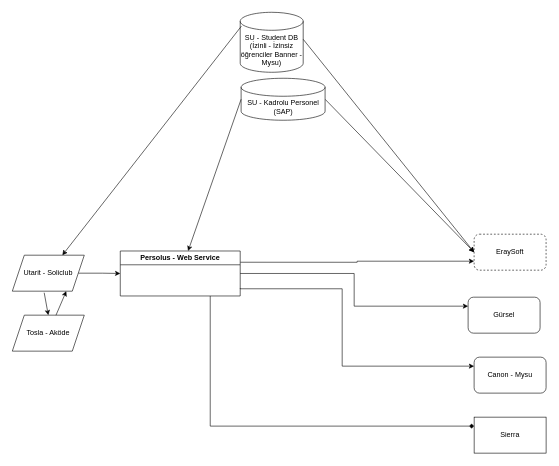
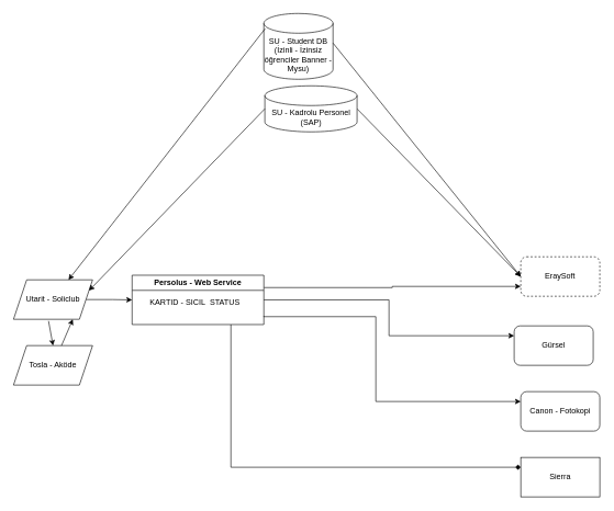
  <mxCell id="0" />
  <mxCell id="1" parent="0" />
  <mxCell id="2" value="SU - Student DB&lt;br&gt;(İzinli - İzinsiz öğrenciler Banner - Mysu)" style="shape=cylinder3;whiteSpace=wrap;html=1;boundedLbl=1;backgroundOutline=1;size=15;" vertex="1" parent="1"><mxGeometry x="400" y="20" width="105" height="100" as="geometry" /></mxCell>
  <mxCell id="3" style="rounded=0;orthogonalLoop=1;jettySize=auto;html=1;exitX=1;exitY=0.5;exitDx=0;exitDy=0;exitPerimeter=0;entryX=0;entryY=0.5;entryDx=0;entryDy=0;" edge="1" parent="1" source="4" target="5"><mxGeometry relative="1" as="geometry" /></mxCell>
  <mxCell id="4" value="SU - Kadrolu Personel (SAP)" style="shape=cylinder3;whiteSpace=wrap;html=1;boundedLbl=1;backgroundOutline=1;size=15;" vertex="1" parent="1"><mxGeometry x="401.5" y="130" width="140" height="70" as="geometry" /></mxCell>
  <mxCell id="5" value="EraySoft" style="rounded=1;whiteSpace=wrap;html=1;dashed=1;" vertex="1" parent="1"><mxGeometry x="790" y="390" width="120" height="60" as="geometry" /></mxCell>
  <mxCell id="6" value="Gürsel" style="rounded=1;whiteSpace=wrap;html=1;" vertex="1" parent="1"><mxGeometry x="780" y="495" width="120" height="60" as="geometry" /></mxCell>
- <mxCell id="7" value="Canon - Mysu" style="rounded=1;whiteSpace=wrap;html=1;" vertex="1" parent="1"><mxGeometry x="790" y="595" width="120" height="60" as="geometry" /></mxCell>
+ <mxCell id="7" value="Canon - Fotokopi" style="rounded=1;whiteSpace=wrap;html=1;" vertex="1" parent="1"><mxGeometry x="790" y="595" width="120" height="60" as="geometry" /></mxCell>
  <mxCell id="8" value="Sierra" style="whiteSpace=wrap;html=1;rounded=0;" vertex="1" parent="1"><mxGeometry x="790" y="695" width="120" height="60" as="geometry" /></mxCell>
  <mxCell id="9" style="edgeStyle=orthogonalEdgeStyle;rounded=0;orthogonalLoop=1;jettySize=auto;html=1;exitX=1;exitY=0.5;exitDx=0;exitDy=0;entryX=0;entryY=0.5;entryDx=0;entryDy=0;" edge="1" parent="1" source="10" target="21"><mxGeometry relative="1" as="geometry" /></mxCell>
  <mxCell id="10" value="Utarit - Soliclub" style="shape=parallelogram;perimeter=parallelogramPerimeter;whiteSpace=wrap;html=1;fixedSize=1;" vertex="1" parent="1"><mxGeometry x="20" y="425" width="120" height="60" as="geometry" /></mxCell>
  <mxCell id="11" value="Tosla - Aköde" style="shape=parallelogram;perimeter=parallelogramPerimeter;whiteSpace=wrap;html=1;fixedSize=1;" vertex="1" parent="1"><mxGeometry x="20" y="525" width="120" height="60" as="geometry" /></mxCell>
  <mxCell id="12" value="" style="endArrow=classic;html=1;rounded=0;exitX=0.019;exitY=0.231;exitDx=0;exitDy=0;exitPerimeter=0;" edge="1" parent="1" source="2" target="10"><mxGeometry width="50" height="50" relative="1" as="geometry"><mxPoint x="480" y="430" as="sourcePoint" /><mxPoint x="530" y="380" as="targetPoint" /></mxGeometry></mxCell>
  <mxCell id="13" value="" style="endArrow=classic;html=1;rounded=0;entryX=0.5;entryY=0;entryDx=0;entryDy=0;exitX=0.443;exitY=1.043;exitDx=0;exitDy=0;exitPerimeter=0;" edge="1" parent="1" source="10" target="11"><mxGeometry width="50" height="50" relative="1" as="geometry"><mxPoint x="440" y="715" as="sourcePoint" /><mxPoint x="490" y="665" as="targetPoint" /></mxGeometry></mxCell>
  <mxCell id="14" value="" style="endArrow=classic;html=1;rounded=0;entryX=0.75;entryY=1;entryDx=0;entryDy=0;" edge="1" parent="1" source="11" target="10"><mxGeometry width="50" height="50" relative="1" as="geometry"><mxPoint x="440" y="715" as="sourcePoint" /><mxPoint x="490" y="665" as="targetPoint" /></mxGeometry></mxCell>
  <mxCell id="15" value="" style="endArrow=classic;html=1;rounded=0;entryX=0;entryY=0.5;entryDx=0;entryDy=0;exitX=1;exitY=0;exitDx=0;exitDy=45;exitPerimeter=0;" edge="1" parent="1" source="2" target="5"><mxGeometry width="50" height="50" relative="1" as="geometry"><mxPoint x="480" y="430" as="sourcePoint" /><mxPoint x="530" y="380" as="targetPoint" /></mxGeometry></mxCell>
- <mxCell id="16" value="" style="endArrow=classic;html=1;rounded=0;exitX=0;exitY=0.5;exitDx=0;exitDy=0;exitPerimeter=0;" edge="1" parent="1" source="4" target="21"><mxGeometry width="50" height="50" relative="1" as="geometry"><mxPoint x="480" y="430" as="sourcePoint" /><mxPoint x="530" y="380" as="targetPoint" /></mxGeometry></mxCell>
+ <mxCell id="16" value="" style="endArrow=classic;html=1;rounded=0;entryX=1;entryY=0.25;entryDx=0;entryDy=0;exitX=0;exitY=0.5;exitDx=0;exitDy=0;exitPerimeter=0;" edge="1" parent="1" source="4" target="10"><mxGeometry width="50" height="50" relative="1" as="geometry"><mxPoint x="480" y="430" as="sourcePoint" /><mxPoint x="530" y="380" as="targetPoint" /></mxGeometry></mxCell>
  <mxCell id="17" style="edgeStyle=orthogonalEdgeStyle;rounded=0;orthogonalLoop=1;jettySize=auto;html=1;exitX=1;exitY=0.25;exitDx=0;exitDy=0;entryX=0;entryY=0.75;entryDx=0;entryDy=0;" edge="1" parent="1" source="21" target="5"><mxGeometry relative="1" as="geometry" /></mxCell>
  <mxCell id="18" style="edgeStyle=orthogonalEdgeStyle;rounded=0;orthogonalLoop=1;jettySize=auto;html=1;exitX=1;exitY=0.5;exitDx=0;exitDy=0;entryX=0;entryY=0.25;entryDx=0;entryDy=0;" edge="1" parent="1" source="21" target="6"><mxGeometry relative="1" as="geometry" /></mxCell>
  <mxCell id="19" style="edgeStyle=orthogonalEdgeStyle;rounded=0;orthogonalLoop=1;jettySize=auto;html=1;entryX=0;entryY=0.25;entryDx=0;entryDy=0;" edge="1" parent="1" target="7"><mxGeometry relative="1" as="geometry"><mxPoint x="400" y="480" as="sourcePoint" /><Array as="points"><mxPoint x="400" y="481" /><mxPoint x="570" y="481" /><mxPoint x="570" y="610" /></Array></mxGeometry></mxCell>
  <mxCell id="20" style="edgeStyle=orthogonalEdgeStyle;rounded=0;orthogonalLoop=1;jettySize=auto;html=1;exitX=0.75;exitY=1;exitDx=0;exitDy=0;entryX=0;entryY=0.25;entryDx=0;entryDy=0;endArrow=diamond;" edge="1" parent="1" source="21" target="8"><mxGeometry relative="1" as="geometry" /></mxCell>
  <mxCell id="21" value="Persolus - Web Service" style="swimlane;whiteSpace=wrap;html=1;" vertex="1" parent="1"><mxGeometry x="200" y="418" width="200" height="75" as="geometry" /></mxCell>
+ <mxCell id="22" value="KARTID - SICIL&amp;nbsp; STATUS" style="text;html=1;align=center;verticalAlign=middle;resizable=0;points=[];autosize=1;strokeColor=none;fillColor=none;" vertex="1" parent="1"><mxGeometry x="215" y="444" width="160" height="30" as="geometry" /></mxCell>
